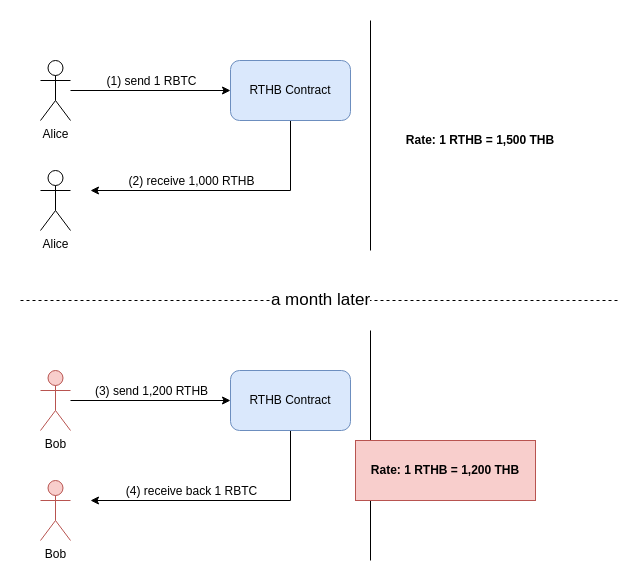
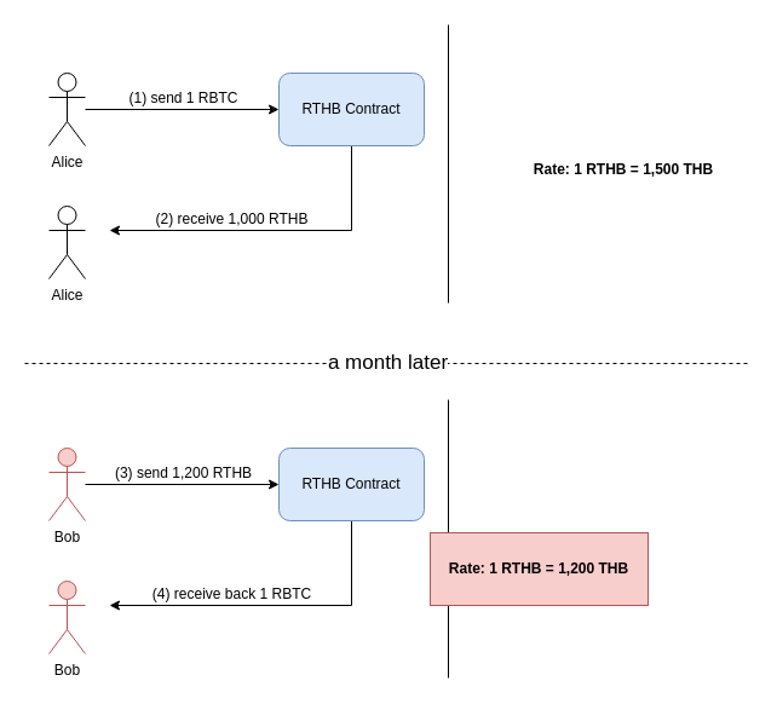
  <mxCell id="0" />
  <mxCell id="1" parent="0" />
  <mxCell id="2" style="edgeStyle=orthogonalEdgeStyle;rounded=0;html=1;jettySize=auto;orthogonalLoop=1;" edge="1" parent="1" source="4"><mxGeometry relative="1" as="geometry"><mxPoint x="90" y="190" as="targetPoint" /><Array as="points"><mxPoint x="290" y="190" /></Array></mxGeometry></mxCell>
  <mxCell id="3" value="(2) receive 1,000 RTHB" style="text;html=1;resizable=0;points=[];align=center;verticalAlign=middle;labelBackgroundColor=#ffffff;" vertex="1" connectable="0" parent="2"><mxGeometry x="0.259" y="1" relative="1" as="geometry"><mxPoint y="-11" as="offset" /></mxGeometry></mxCell>
  <mxCell id="4" value="RTHB Contract" style="rounded=1;whiteSpace=wrap;html=1;fillColor=#dae8fc;strokeColor=#6c8ebf;" vertex="1" parent="1"><mxGeometry x="230" y="60" width="120" height="60" as="geometry" /></mxCell>
  <mxCell id="5" style="edgeStyle=orthogonalEdgeStyle;rounded=0;html=1;entryX=0;entryY=0.5;jettySize=auto;orthogonalLoop=1;" edge="1" parent="1" source="7" target="4"><mxGeometry relative="1" as="geometry" /></mxCell>
  <mxCell id="6" value="(1) send 1 RBTC" style="text;html=1;resizable=0;points=[];align=center;verticalAlign=middle;labelBackgroundColor=#ffffff;" vertex="1" connectable="0" parent="5"><mxGeometry x="-0.025" y="-1" relative="1" as="geometry"><mxPoint x="2" y="-11" as="offset" /></mxGeometry></mxCell>
  <mxCell id="7" value="Alice" style="shape=umlActor;verticalLabelPosition=bottom;labelBackgroundColor=#ffffff;verticalAlign=top;html=1;outlineConnect=0;" vertex="1" parent="1"><mxGeometry x="40" y="60" width="30" height="60" as="geometry" /></mxCell>
  <mxCell id="8" value="" style="endArrow=none;html=1;" edge="1" parent="1"><mxGeometry width="50" height="50" relative="1" as="geometry"><mxPoint x="370" y="250" as="sourcePoint" /><mxPoint x="370" y="20" as="targetPoint" /></mxGeometry></mxCell>
- <mxCell id="9" value="Rate: 1 RTHB = 1,500 THB" style="text;html=1;strokeColor=none;fillColor=none;align=center;verticalAlign=middle;whiteSpace=wrap;rounded=0;fontStyle=1" vertex="1" parent="1"><mxGeometry x="390" y="110" width="180" height="60" as="geometry" /></mxCell>
+ <mxCell id="9" value="Rate: 1 RTHB = 1,500 THB" style="text;html=1;strokeColor=none;fillColor=none;align=center;verticalAlign=middle;whiteSpace=wrap;rounded=0;fontStyle=1" vertex="1" parent="1"><mxGeometry x="425" y="110" width="180" height="60" as="geometry" /></mxCell>
  <mxCell id="10" value="Alice" style="shape=umlActor;verticalLabelPosition=bottom;labelBackgroundColor=#ffffff;verticalAlign=top;html=1;outlineConnect=0;" vertex="1" parent="1"><mxGeometry x="40" y="170" width="30" height="60" as="geometry" /></mxCell>
  <mxCell id="11" style="edgeStyle=orthogonalEdgeStyle;rounded=0;html=1;jettySize=auto;orthogonalLoop=1;" edge="1" source="13" parent="1"><mxGeometry relative="1" as="geometry"><mxPoint x="90" y="500" as="targetPoint" /><Array as="points"><mxPoint x="290" y="500" /></Array></mxGeometry></mxCell>
  <mxCell id="12" value="(4) receive back 1 RBTC" style="text;html=1;resizable=0;points=[];align=center;verticalAlign=middle;labelBackgroundColor=#ffffff;" vertex="1" connectable="0" parent="11"><mxGeometry x="0.259" y="1" relative="1" as="geometry"><mxPoint y="-11" as="offset" /></mxGeometry></mxCell>
  <mxCell id="13" value="RTHB Contract" style="rounded=1;whiteSpace=wrap;html=1;fillColor=#dae8fc;strokeColor=#6c8ebf;" vertex="1" parent="1"><mxGeometry x="230" y="370" width="120" height="60" as="geometry" /></mxCell>
  <mxCell id="14" style="edgeStyle=orthogonalEdgeStyle;rounded=0;html=1;entryX=0;entryY=0.5;jettySize=auto;orthogonalLoop=1;" edge="1" source="16" target="13" parent="1"><mxGeometry relative="1" as="geometry" /></mxCell>
  <mxCell id="15" value="(3) send 1,200 RTHB" style="text;html=1;resizable=0;points=[];align=center;verticalAlign=middle;labelBackgroundColor=#ffffff;" vertex="1" connectable="0" parent="14"><mxGeometry x="-0.025" y="-1" relative="1" as="geometry"><mxPoint x="2" y="-11" as="offset" /></mxGeometry></mxCell>
  <mxCell id="16" value="Bob" style="shape=umlActor;verticalLabelPosition=bottom;labelBackgroundColor=#ffffff;verticalAlign=top;html=1;outlineConnect=0;fillColor=#f8cecc;strokeColor=#b85450;" vertex="1" parent="1"><mxGeometry x="40" y="370" width="30" height="60" as="geometry" /></mxCell>
  <mxCell id="17" value="" style="endArrow=none;html=1;" edge="1" parent="1"><mxGeometry width="50" height="50" relative="1" as="geometry"><mxPoint x="370" y="560" as="sourcePoint" /><mxPoint x="370" y="330" as="targetPoint" /></mxGeometry></mxCell>
  <mxCell id="18" value="Rate: 1 RTHB = 1,200 THB" style="text;html=1;strokeColor=#b85450;fillColor=#f8cecc;align=center;verticalAlign=middle;whiteSpace=wrap;rounded=0;fontStyle=1" vertex="1" parent="1"><mxGeometry x="355" y="440" width="180" height="60" as="geometry" /></mxCell>
  <mxCell id="19" value="Bob" style="shape=umlActor;verticalLabelPosition=bottom;labelBackgroundColor=#ffffff;verticalAlign=top;html=1;outlineConnect=0;fillColor=#f8cecc;strokeColor=#b85450;" vertex="1" parent="1"><mxGeometry x="40" y="480" width="30" height="60" as="geometry" /></mxCell>
  <mxCell id="20" value="&lt;font color=&quot;#000000&quot; style=&quot;font-size: 17px&quot;&gt;a month later&lt;/font&gt;" style="endArrow=none;dashed=1;html=1;fontColor=#FFFFFF;" edge="1" parent="1"><mxGeometry width="50" height="50" relative="1" as="geometry"><mxPoint x="20" y="300" as="sourcePoint" /><mxPoint x="620" y="300" as="targetPoint" /></mxGeometry></mxCell>
